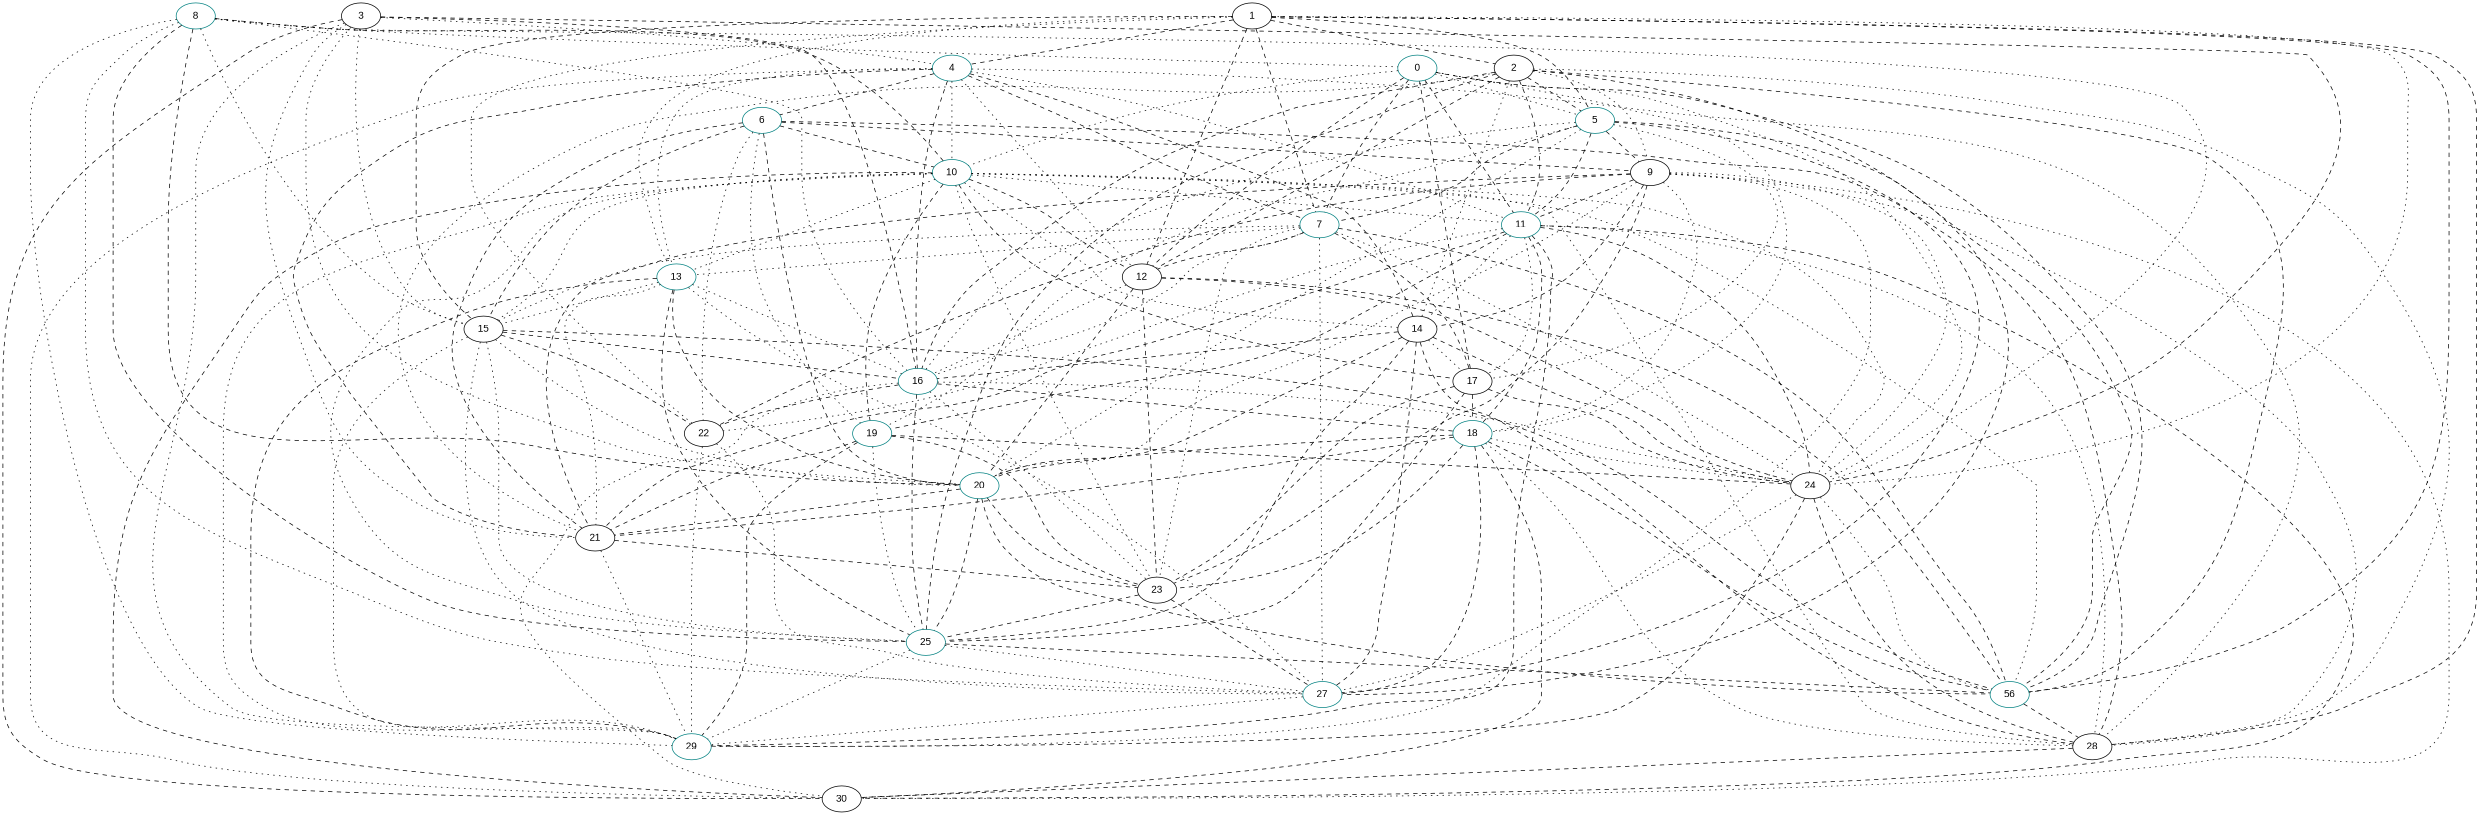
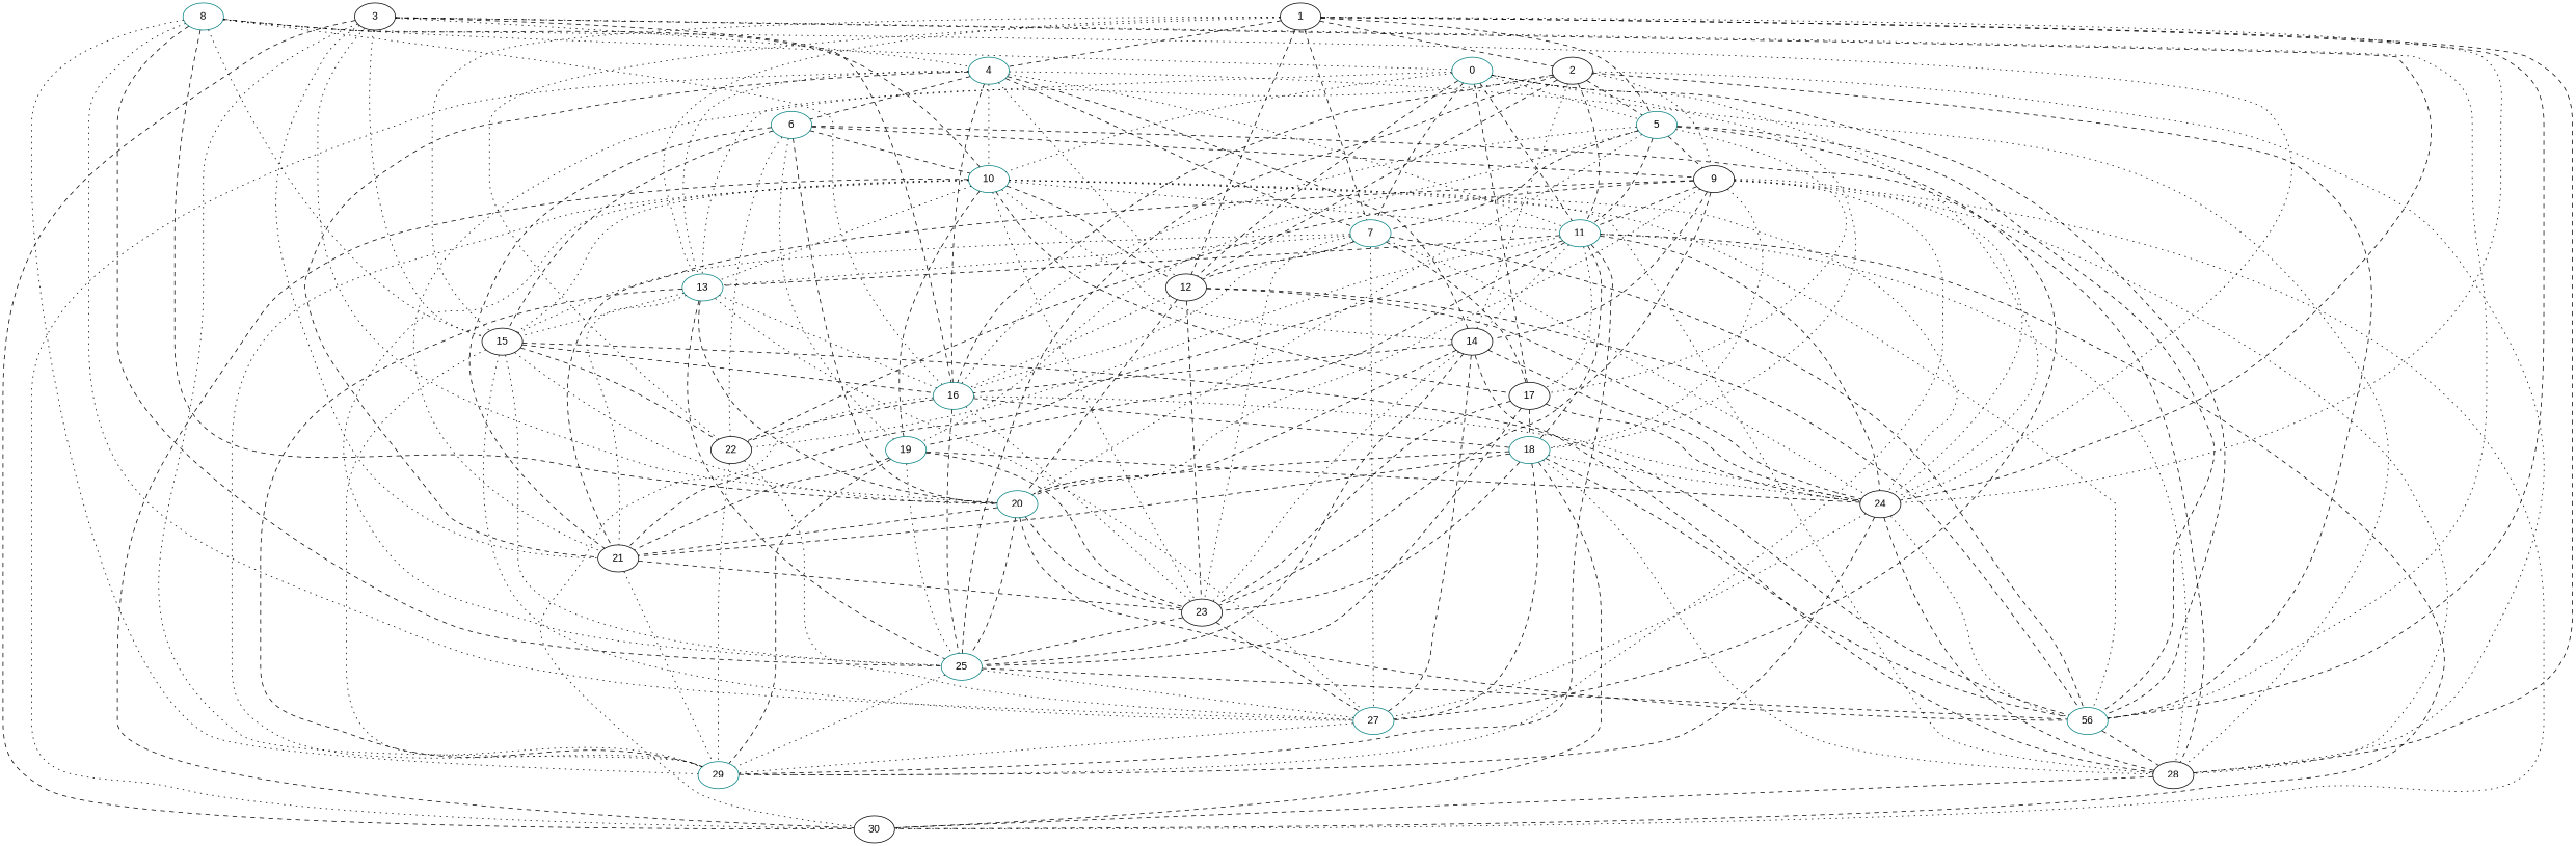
  graph {
    node [color=teal fillcolor=white fontname=Arial style=filled]
    edge [style=dashed]
    0
    5
    7
    10
    11
    12 [color=black]
    13
    17 [color=black]
    18
    24 [color=black]
    n11 [label=56]
    9 [color=black]
    16
    27
    20
    19
    15 [color=black]
    23 [color=black]
    28 [color=black]
    14 [color=black]
    25
    29
    30 [color=black]
    22 [color=black]
    21 [color=black]
    1 [color=black]
    2 [color=black]
    4
    6
    3 [color=black]
    8
    0 -- 5 [style=dotted]
    0 -- 7
    0 -- 10 [style=dotted]
    0 -- 11
    0 -- 12
+   0 -- 13 [style=dotted]
    0 -- 17
    0 -- 18 [style=dotted]
    0 -- 24 [style=dotted]
    0 -- n11
    5 -- 7
    5 -- 11
    5 -- 17 [style=dotted]
    5 -- n11
    5 -- 9
    5 -- 16 [style=dotted]
    5 -- 27
    5 -- 20 [style=dotted]
    5 -- 19 [style=dotted]
    7 -- 12
    7 -- 13 [style=dotted]
    7 -- 17
    7 -- 24 [style=dotted]
    7 -- n11
    7 -- 16 [style=dotted]
    7 -- 27 [style=dotted]
    7 -- 15 [style=dotted]
    7 -- 23 [style=dotted]
    10 -- 11 [style=dotted]
    10 -- 12
    10 -- 13 [style=dotted]
    10 -- 17
    10 -- 24 [style=dotted]
    10 -- n11 [style=dotted]
    10 -- 19
    10 -- 15 [style=dotted]
    10 -- 23 [style=dotted]
    10 -- 28 [style=dotted]
    10 -- 14 [style=dotted]
    10 -- 25 [style=dotted]
    10 -- 29 [style=dotted]
    10 -- 30
+   11 -- 13
    11 -- 17 [style=dotted]
    11 -- 18
    11 -- 24
    11 -- 19
    11 -- 28 [style=dotted]
    11 -- 14 [style=dotted]
    11 -- 29
    11 -- 30
    11 -- 22 [style=dotted]
    11 -- 21
    12 -- 24
    12 -- n11
    12 -- 16 [style=dotted]
    12 -- 20
    12 -- 23
    13 -- 16 [style=dotted]
    13 -- 27 [style=dotted]
    13 -- 20
    13 -- 15 [style=dotted]
    13 -- 25
    13 -- 29
    13 -- 21 [style=dotted]
    17 -- 18
    17 -- 24
    17 -- 23
    17 -- 25
    18 -- 24 [style=dotted]
    18 -- n11
    18 -- 27
    18 -- 20
    18 -- 23
    18 -- 28 [style=dotted]
    18 -- 30
    18 -- 21
    24 -- n11 [style=dotted]
    24 -- 27 [style=dotted]
    24 -- 28
    24 -- 29
    n11 -- 28
    9 -- 11
    9 -- 18 [style=dotted]
    9 -- 24 [style=dotted]
    9 -- 20 [style=dotted]
    9 -- 23
    9 -- 28 [style=dotted]
    9 -- 14
    9 -- 29 [style=dotted]
    9 -- 30 [style=dotted]
    9 -- 22
    9 -- 21
    16 -- 18
    16 -- 24 [style=dotted]
    16 -- 23 [style=dotted]
    16 -- 25
    16 -- 30 [style=dotted]
    16 -- 22
    27 -- 29 [style=dotted]
    20 -- n11
    20 -- 23
    20 -- 25
    20 -- 21
    19 -- 24
    19 -- 23
    19 -- 25 [style=dotted]
    19 -- 29
    19 -- 21
    15 -- n11
    15 -- 16
    15 -- 27 [style=dotted]
    15 -- 20 [style=dotted]
    15 -- 25 [style=dotted]
    15 -- 29 [style=dotted]
    15 -- 22
    23 -- 27
    23 -- 25
    28 -- 30
-   14 -- 17 [style=dotted]
+   14 -- 23 [style=dotted]
    14 -- 24
    14 -- 16
    14 -- 27
    14 -- 20
    14 -- 28
    14 -- 25
    25 -- n11
    25 -- 27 [style=dotted]
    25 -- 29 [style=dotted]
    22 -- 27 [style=dotted]
    22 -- 29 [style=dotted]
    21 -- 23
    21 -- 29 [style=dotted]
    1 -- 5
    1 -- 7
    1 -- 12
    1 -- 13 [style=dotted]
    1 -- 24 [style=dotted]
    1 -- n11
-   1 -- 15
+   1 -- 15 [style=dotted]
    1 -- 28
    1 -- 22 [style=dotted]
    1 -- 2
    1 -- 4
    2 -- 5
    2 -- 11
    2 -- 12
    2 -- n11
    2 -- 9 [style=dotted]
    2 -- 16
-   2 -- 27
    2 -- 28 [style=dotted]
    2 -- 14 [style=dotted]
    2 -- 25
    2 -- 21 [style=dotted]
    4 -- 7
    4 -- 10 [style=dotted]
    4 -- 11 [style=dotted]
    4 -- 12 [style=dotted]
    4 -- 13 [style=dotted]
    4 -- 16
    4 -- 28 [style=dotted]
    4 -- 14
    4 -- 30 [style=dotted]
    4 -- 21
    4 -- 6
    6 -- 10
    6 -- 9
    6 -- 20
    6 -- 19 [style=dotted]
    6 -- 15
    6 -- 28
    6 -- 22 [style=dotted]
    6 -- 21
    3 -- 24
+   3 -- n11 [style=dotted]
    3 -- 16
    3 -- 20 [style=dotted]
    3 -- 15 [style=dotted]
    3 -- 29 [style=dotted]
    3 -- 30
    3 -- 21 [style=dotted]
    3 -- 4 [style=dotted]
    8 -- 0 [style=dotted]
    8 -- 10
    8 -- 24 [style=dotted]
    8 -- 16 [style=dotted]
    8 -- 27 [style=dotted]
    8 -- 20
    8 -- 15 [style=dotted]
    8 -- 25
    8 -- 29 [style=dotted]
  }
